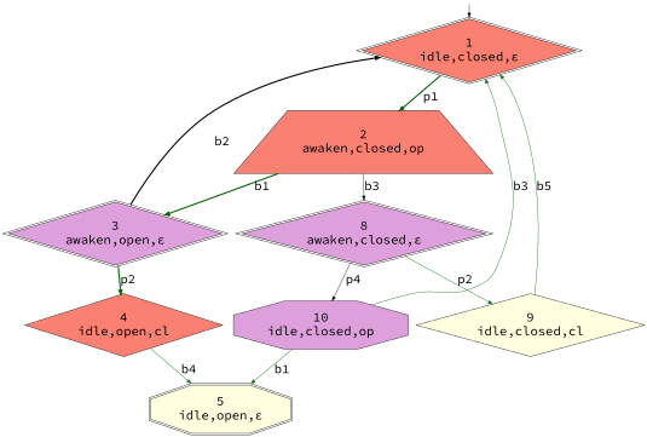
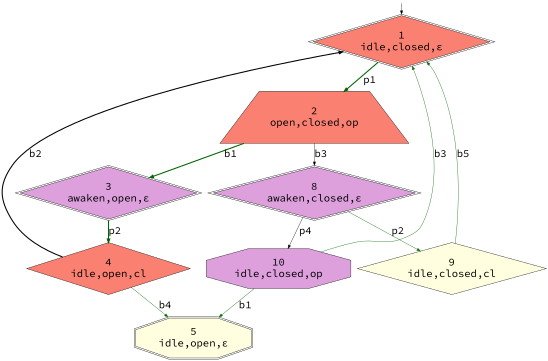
  digraph {
    fontname="Source Code Pro"
    rankdir=TB
    ranksep=0.4
    node [fillcolor=salmon fontname="Source Code Pro" fontsize=30 shape=diamond style=filled]
    edge [color=darkgreen fontname="Source Code Pro" fontsize=30]
    n1 [label="1\nidle,closed,&epsilon;" peripheries=2]
-   n2 [label="2\nawaken,closed,op" shape=trapezium]
+   n2 [label="2\nopen,closed,op" shape=trapezium]
    n3 [fillcolor=plum label="3\nawaken,open,&epsilon;" peripheries=2]
    n4 [fillcolor=plum label="8\nawaken,closed,&epsilon;" peripheries=2]
    n5 [label="4\nidle,open,cl"]
    n6 [fillcolor=lightyellow label="9\nidle,closed,cl"]
    n7 [fillcolor=plum label="10\nidle,closed,op" shape=octagon]
    n8 [fillcolor=lightyellow label="5\nidle,open,&epsilon;" peripheries=2 shape=octagon]
    start [color=white fillcolor=lightpink fontcolor=white shape=point fontsize=""]
    n1 -> n2 [label=p1 penwidth=3]
    n2 -> n3 [label=b1 penwidth=3]
    n2 -> n4 [color=black label=b3]
    n3 -> n5 [label=p2 penwidth=3]
    n4 -> n6 [label=p2]
    n4 -> n7 [color=black label=p4]
-   n3 -> n1 [color=black label=b2 penwidth=3]
+   n5 -> n1 [color=black label=b2 penwidth=3]
    n5 -> n8 [label=b4]
    n6 -> n1 [label=b5]
    n7 -> n1 [label=b3]
    n7 -> n8 [label=b1]
    start -> n1 [color=black fontsize=""]
  }
